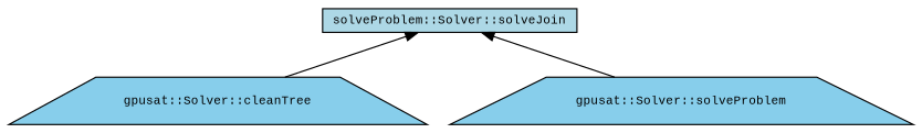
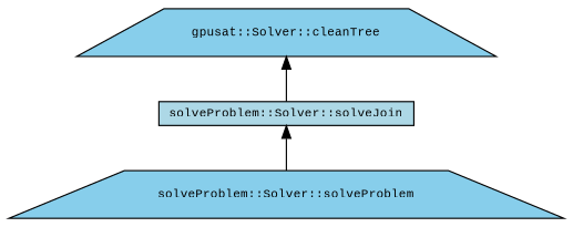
  digraph {
    fontname="Liberation Mono"
    rankdir=TB
    node [color=black fillcolor=skyblue fontname="Liberation Mono" fontsize=10 shape=trapezium style=filled]
    edge [color=black dir=back fontname="Liberation Mono" fontsize=10 labelfontname=Helvetica labelfontsize=10 style=solid]
    n1 [fontcolor=black height=0.2 label="gpusat::Solver::cleanTree" width=0.4]
    n2 [fillcolor=lightblue height=0.2 label="solveProblem::Solver::solveJoin" shape=box width=0.4]
-   n3 [height=0.2 label="gpusat::Solver::solveProblem" width=0.4]
-   n2 -> n1
+   n3 [height=0.2 label="solveProblem::Solver::solveProblem" width=0.4]
+   n1 -> n2
    n2 -> n3
  }
